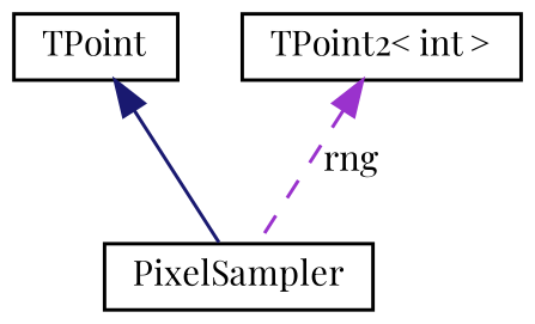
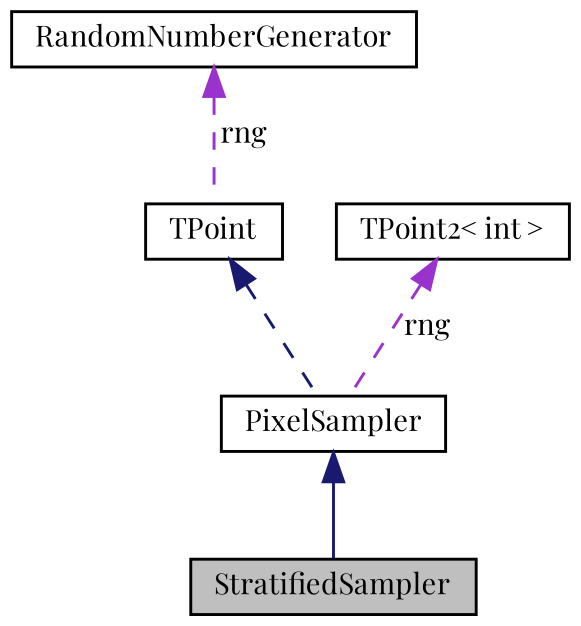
  digraph {
    fontname="Playfair Display"
    node [color=black fillcolor=white fontname="Playfair Display" fontsize=10 shape=box style=filled]
    edge [color=midnightblue dir=back fontname="Playfair Display" fontsize=10 labelfontname=Helvetica labelfontsize=10 style=solid]
+   n1 [fillcolor=grey75 fontcolor=black height=0.2 label=StratifiedSampler width=0.4]
    n2 [height=0.2 label=PixelSampler width=0.4]
    n3 [height=0.2 label=TPoint width=0.4]
+   n4 [height=0.2 label=RandomNumberGenerator width=0.4]
    n5 [height=0.2 label="TPoint2\< int \>" width=0.4]
-   n3 -> n2
+   n2 -> n1
+   n3 -> n2 [style=dashed]
+   n4 -> n3 [color=darkorchid3 label=" rng" style=dashed]
    n5 -> n2 [color=darkorchid3 label=" rng" style=dashed]
  }
